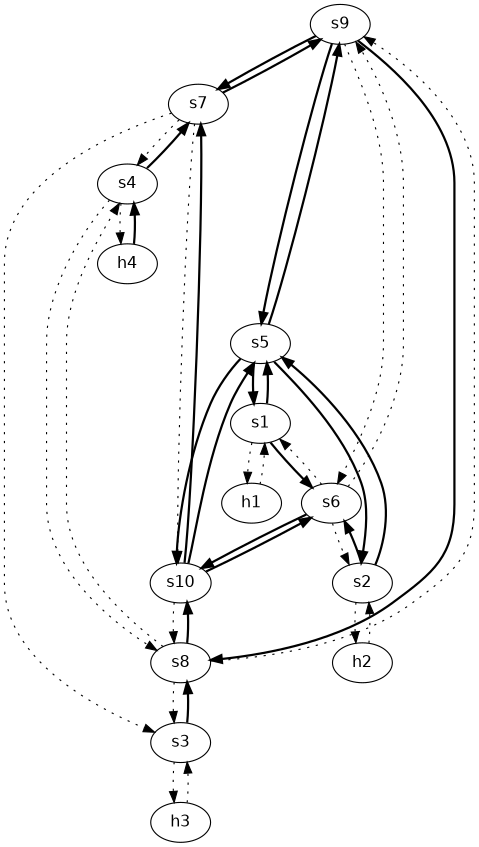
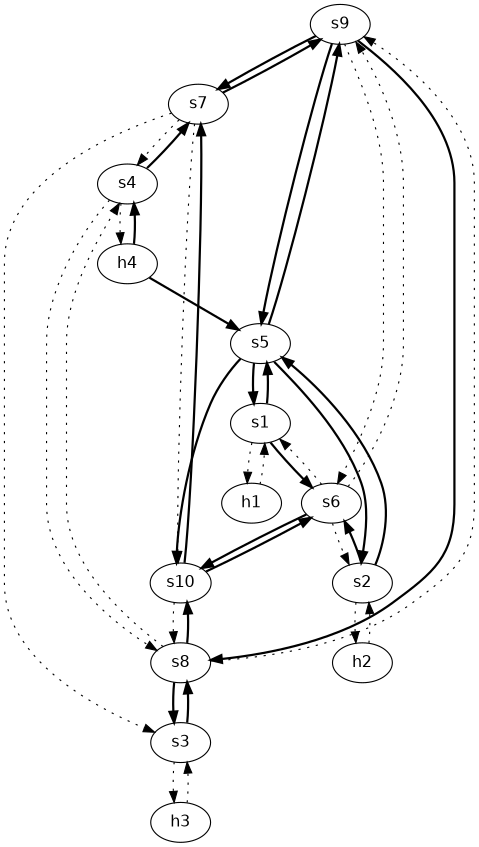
  strict digraph {
    fontname="DejaVu Sans"
    node [fontname="DejaVu Sans" type=switch]
    edge [capacity="10Gbps" cost=1 dst_port=0 fontname="DejaVu Sans" src_port=0 style=bold]
    s9 [level=core]
    s7 [level=aggregation]
    s6 [level=aggregation]
    s8 [level=aggregation]
    s5 [level=aggregation]
    s10 [level=core]
    s3 [level="edge"]
    s4 [level="edge"]
    s2 [level="edge"]
    s1 [level="edge"]
    h3 [ip="111.0.0.3" mac="0:0:0:0:0:3" type=host]
    h4 [ip="111.0.0.4" mac="0:0:0:0:0:4" type=host]
    h2 [ip="111.0.0.2" mac="0:0:0:0:0:2" type=host]
    h1 [ip="111.0.0.1" mac="0:0:0:0:0:1" type=host]
    s9 -> s7 [src_port=2]
    s9 -> s6 [src_port=1 style=dotted]
    s9 -> s8 [src_port=3]
    s9 -> s5
    s7 -> s9 [dst_port=2]
    s7 -> s10 [dst_port=2 src_port=1 style=dotted]
    s7 -> s3 [src_port=2 style=dotted]
    s7 -> s4 [src_port=3 style=dotted]
    s6 -> s9 [dst_port=1 style=dotted]
    s6 -> s10 [dst_port=1 src_port=1]
    s6 -> s2 [dst_port=1 src_port=3 style=dotted]
    s6 -> s1 [dst_port=1 src_port=2 style=dotted]
    s8 -> s9 [dst_port=3 style=dotted]
    s8 -> s10 [dst_port=3 src_port=1]
-   s8 -> s3 [dst_port=1 src_port=2 style=dotted]
+   s8 -> s3 [dst_port=1 src_port=2]
    s8 -> s4 [dst_port=1 src_port=3 style=dotted]
    s5 -> s9
    s5 -> s10 [src_port=1]
    s5 -> s2 [src_port=3]
    s5 -> s1 [src_port=2]
    s10 -> s7 [dst_port=1 src_port=2]
    s10 -> s6 [dst_port=1 src_port=1]
    s10 -> s8 [dst_port=1 src_port=3 style=dotted]
-   s10 -> s5 [dst_port=1]
+   h4 -> s5 [dst_port=1]
    s3 -> s8 [dst_port=2 src_port=1]
    s3 -> h3 [capacity="1Gbps" src_port=2 style=dotted]
    s4 -> s7 [dst_port=3]
    s4 -> s8 [dst_port=3 src_port=1 style=dotted]
    s4 -> h4 [capacity="1Gbps" src_port=2 style=dotted]
    s2 -> s6 [dst_port=3 src_port=1]
    s2 -> s5 [dst_port=3]
    s2 -> h2 [capacity="1Gbps" src_port=2 style=dotted]
    s1 -> s6 [dst_port=2 src_port=1]
    s1 -> s5 [dst_port=2]
    s1 -> h1 [capacity="1Gbps" src_port=2 style=dotted]
    h3 -> s3 [capacity="1Gbps" dst_port=2 style=dotted]
    h4 -> s4 [capacity="1Gbps" dst_port=2]
    h2 -> s2 [capacity="1Gbps" dst_port=2 style=dotted]
    h1 -> s1 [capacity="1Gbps" dst_port=2 style=dotted]
  }
